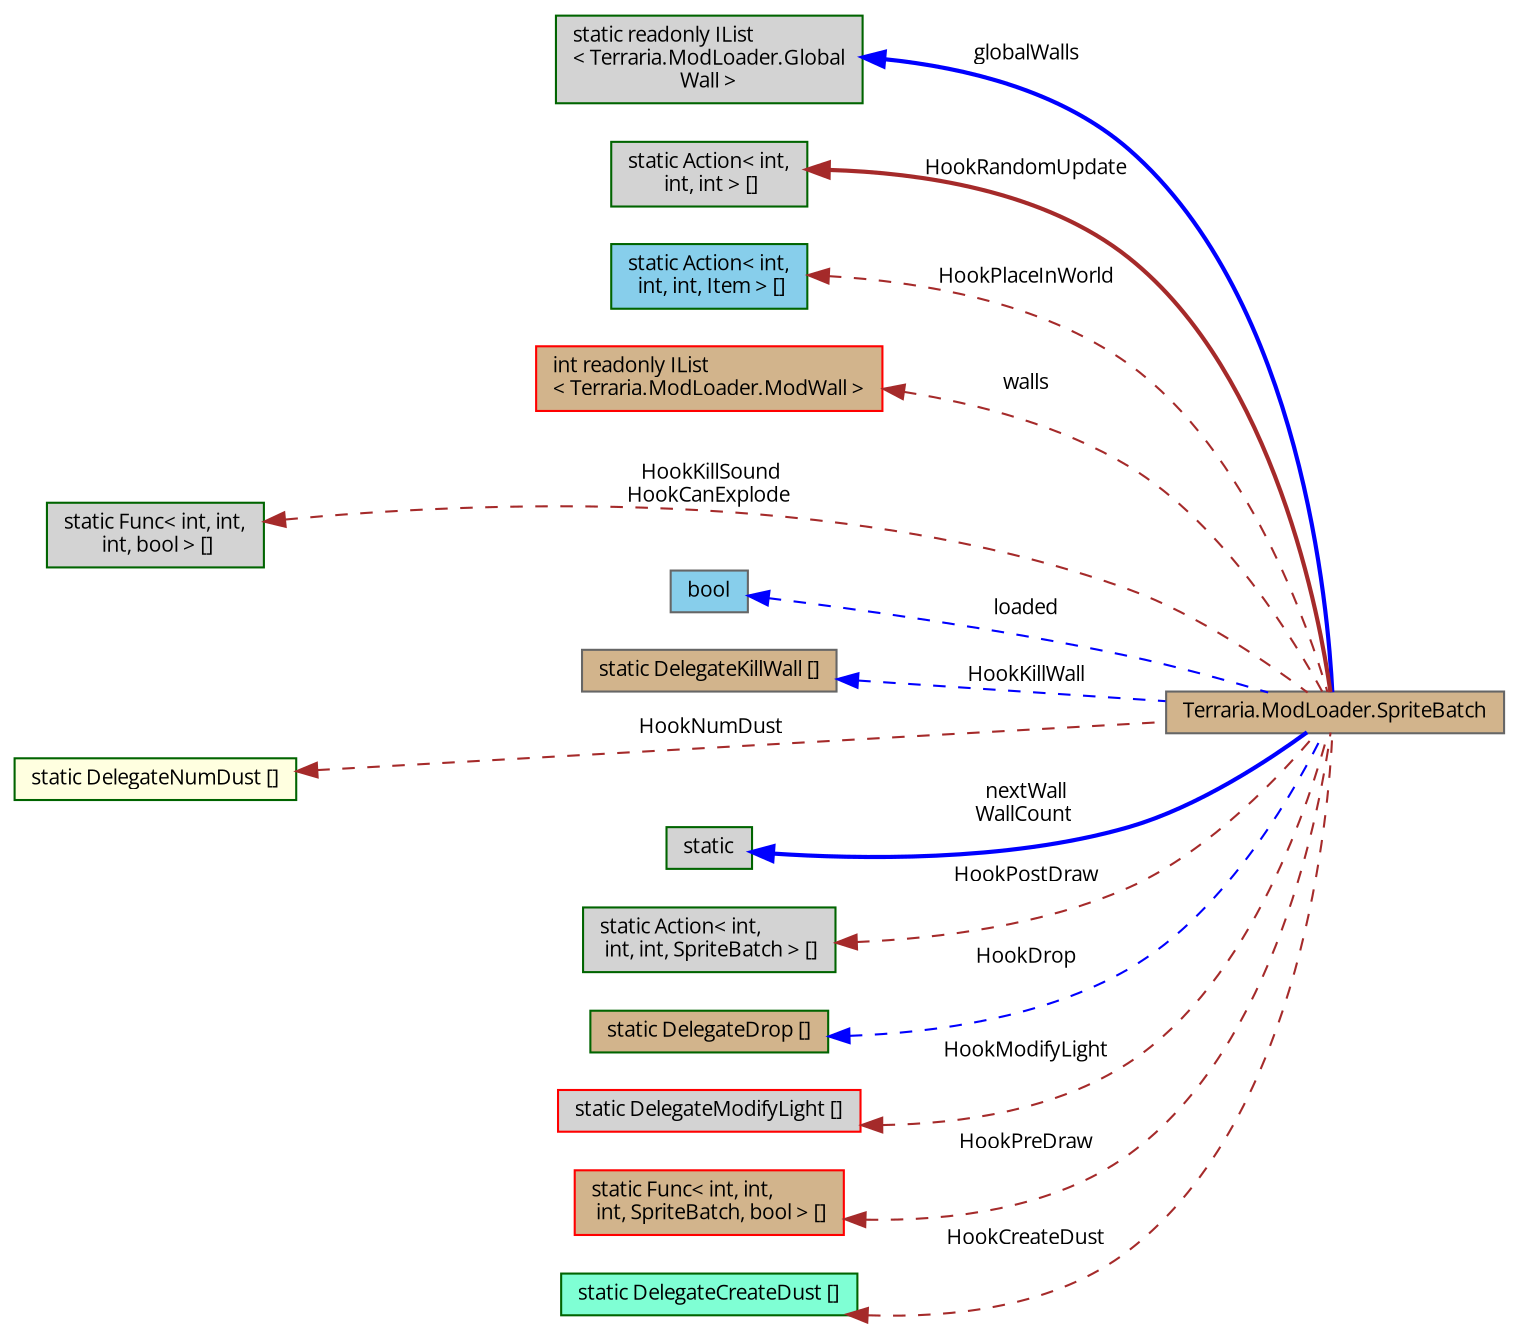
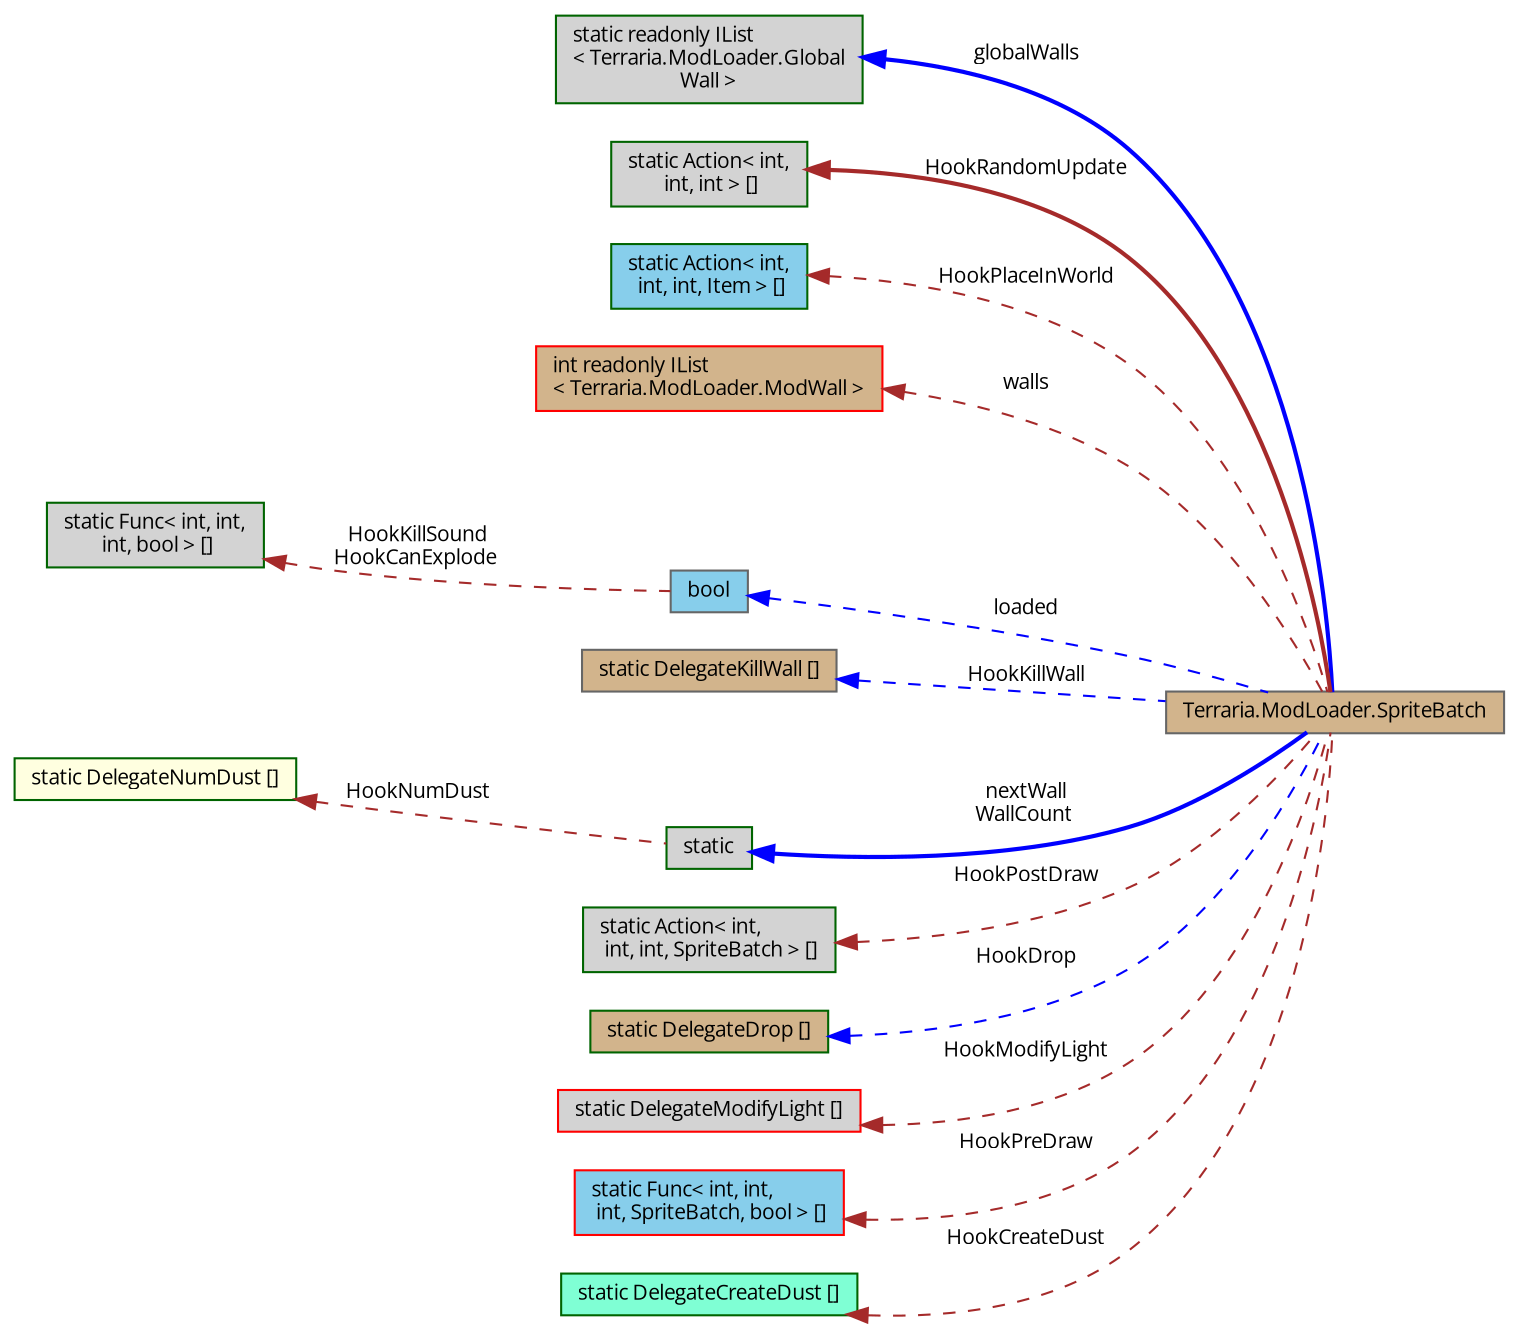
  digraph {
    fontname="Open Sans"
    rankdir=LR
    node [color=darkgreen fillcolor=lightgrey fontname="Open Sans" fontsize=10 shape=record style=filled]
    edge [color=brown dir=back fontname="Open Sans" fontsize=10 labelfontname=Helvetica labelfontsize=10 style=dashed]
    n1 [color=gray40 fillcolor=tan fontcolor=black height=0.2 label="Terraria.ModLoader.SpriteBatch" width=0.4]
    n2 [height=0.2 label="static readonly IList\l\< Terraria.ModLoader.Global\lWall \>" width=0.4]
    n3 [height=0.2 label="static Action\< int,\l int, int \> []" width=0.4]
    n4 [fillcolor=skyblue height=0.2 label="static Action\< int,\l int, int, Item \> []" width=0.4]
    n5 [color=red fillcolor=tan height=0.2 label="int readonly IList\l\< Terraria.ModLoader.ModWall \>" width=0.4]
    n6 [height=0.2 label="static Func\< int, int,\l int, bool \> []" width=0.4]
    n7 [color=gray40 fillcolor=tan height=0.2 label="static DelegateKillWall []" width=0.4]
    n8 [fillcolor=lightyellow height=0.2 label="static DelegateNumDust []" width=0.4]
    n9 [height=0.2 label=static width=0.4]
    n10 [color=gray40 fillcolor=skyblue height=0.2 label=bool width=0.4]
    n11 [height=0.2 label="static Action\< int,\l int, int, SpriteBatch \> []" width=0.4]
    n12 [fillcolor=tan height=0.2 label="static DelegateDrop []" width=0.4]
    n13 [color=red height=0.2 label="static DelegateModifyLight []" width=0.4]
-   n14 [color=red fillcolor=tan height=0.2 label="static Func\< int, int,\l int, SpriteBatch, bool \> []" width=0.4]
+   n14 [color=red fillcolor=skyblue height=0.2 label="static Func\< int, int,\l int, SpriteBatch, bool \> []" width=0.4]
    n15 [fillcolor=aquamarine height=0.2 label="static DelegateCreateDust []" width=0.4]
    n2 -> n1 [color=blue label=" globalWalls" style=bold]
    n3 -> n1 [label=" HookRandomUpdate" style=bold]
    n4 -> n1 [label=" HookPlaceInWorld"]
    n5 -> n1 [label=" walls"]
-   n6 -> n1 [label=" HookKillSound\nHookCanExplode"]
+   n6 -> n10 [label=" HookKillSound\nHookCanExplode"]
    n7 -> n1 [color=blue label=" HookKillWall"]
-   n8 -> n1 [label=" HookNumDust"]
+   n8 -> n9 [label=" HookNumDust"]
    n9 -> n1 [color=blue label=" nextWall\nWallCount" style=bold]
    n10 -> n1 [color=blue label=" loaded"]
    n11 -> n1 [label=" HookPostDraw"]
    n12 -> n1 [color=blue label=" HookDrop"]
    n13 -> n1 [label=" HookModifyLight"]
    n14 -> n1 [label=" HookPreDraw"]
    n15 -> n1 [label=" HookCreateDust"]
  }
